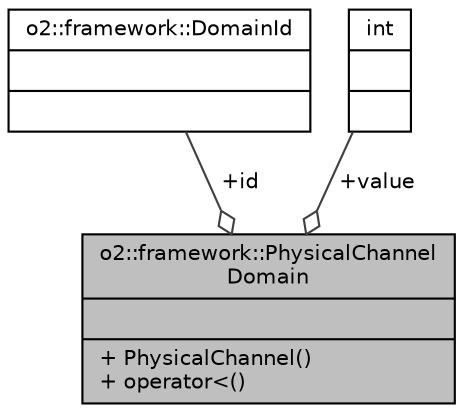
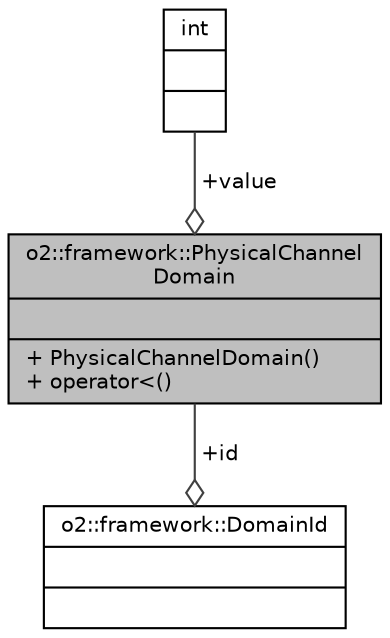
  digraph {
    node [color=black fontname=Helvetica fontsize=10 shape=record]
    edge [arrowhead=odiamond color=grey25 fontname=Helvetica fontsize=10 labelfontname=Helvetica labelfontsize=10 style=solid]
-   n1 [fillcolor=grey75 fontcolor=black height=0.2 label="{o2::framework::PhysicalChannel\lDomain\n||+ PhysicalChannel()\l+ operator\<()\l}" style=filled width=0.4]
+   n1 [fillcolor=grey75 fontcolor=black height=0.2 label="{o2::framework::PhysicalChannel\lDomain\n||+ PhysicalChannelDomain()\l+ operator\<()\l}" style=filled width=0.4]
    n2 [height=0.2 label="{o2::framework::DomainId\n||}" width=0.4]
    n3 [height=0.2 label="{int\n||}" width=0.4]
-   n2 -> n1 [label=" +id"]
+   n1 -> n2 [label=" +id"]
    n3 -> n1 [label=" +value"]
  }
